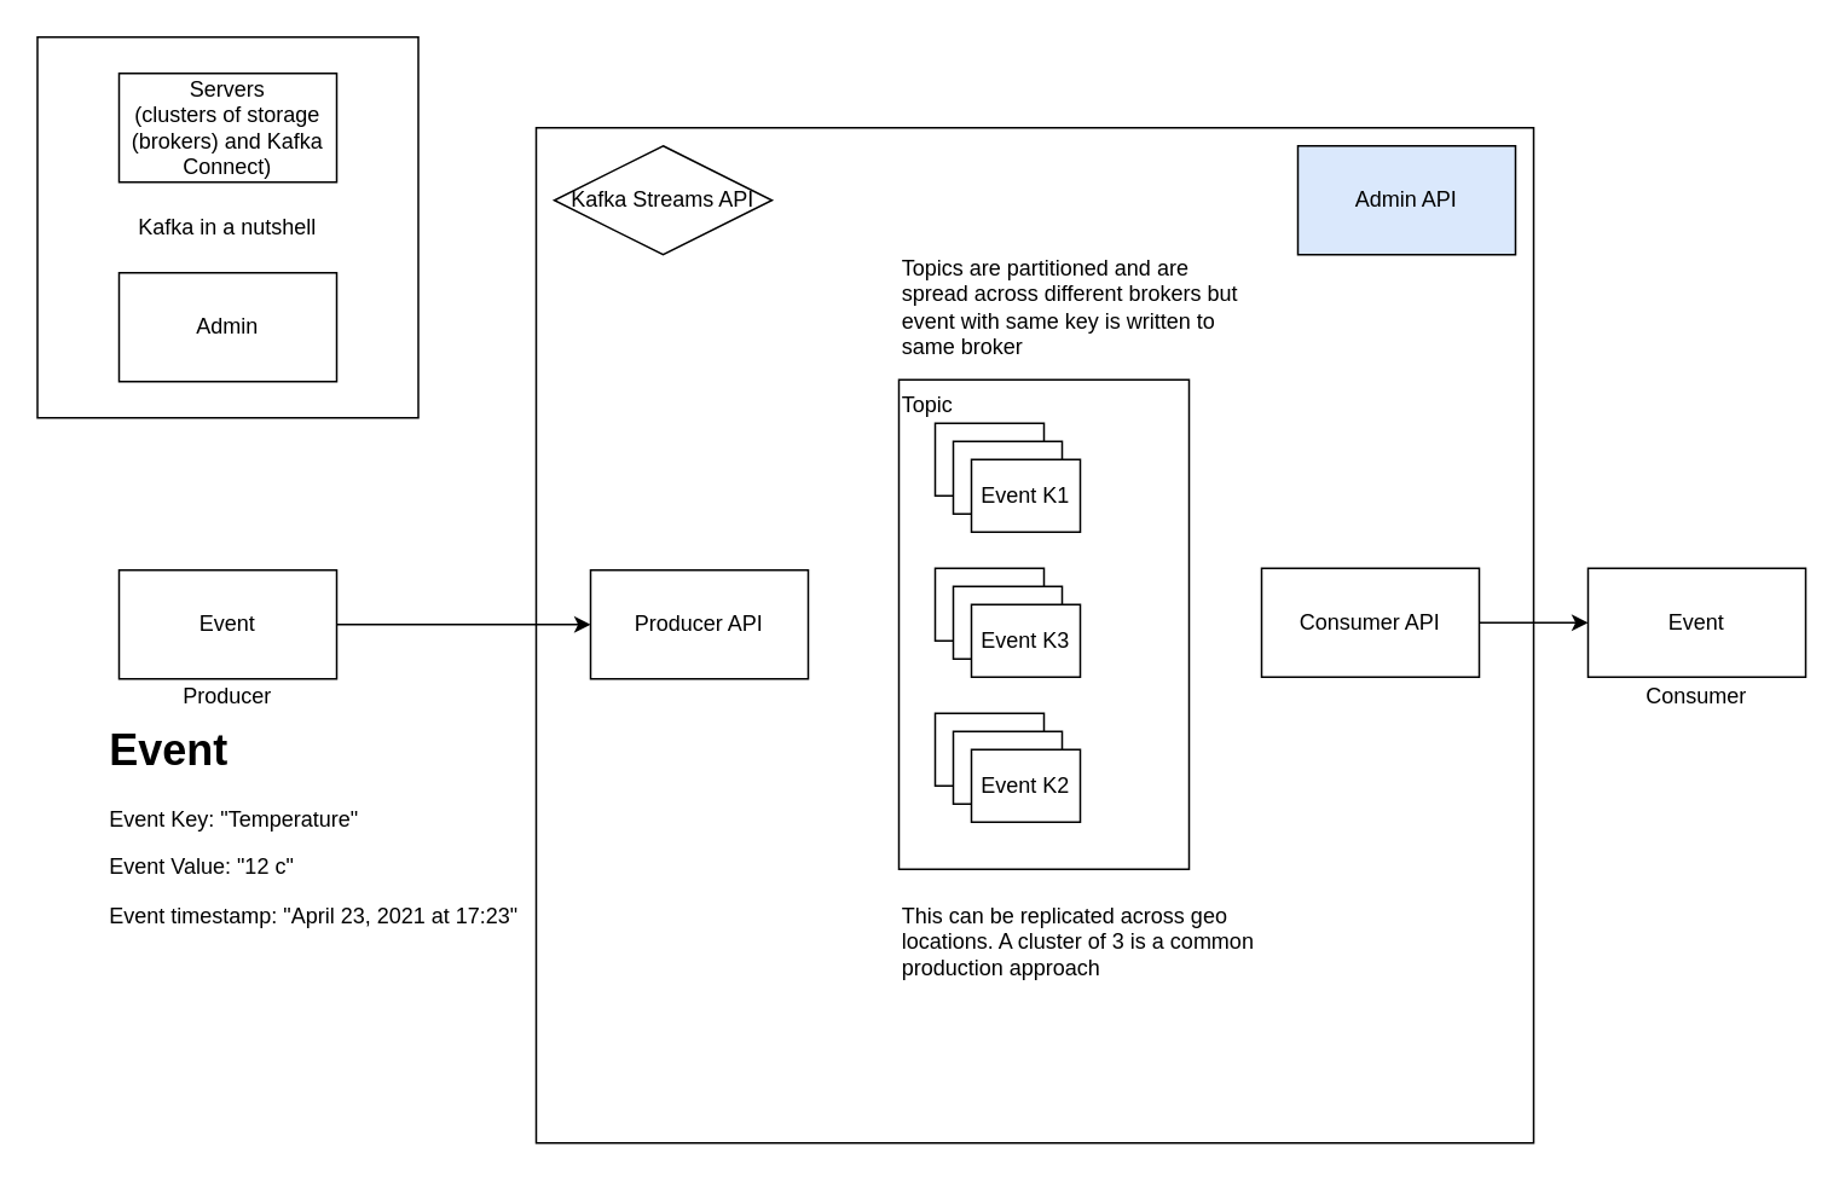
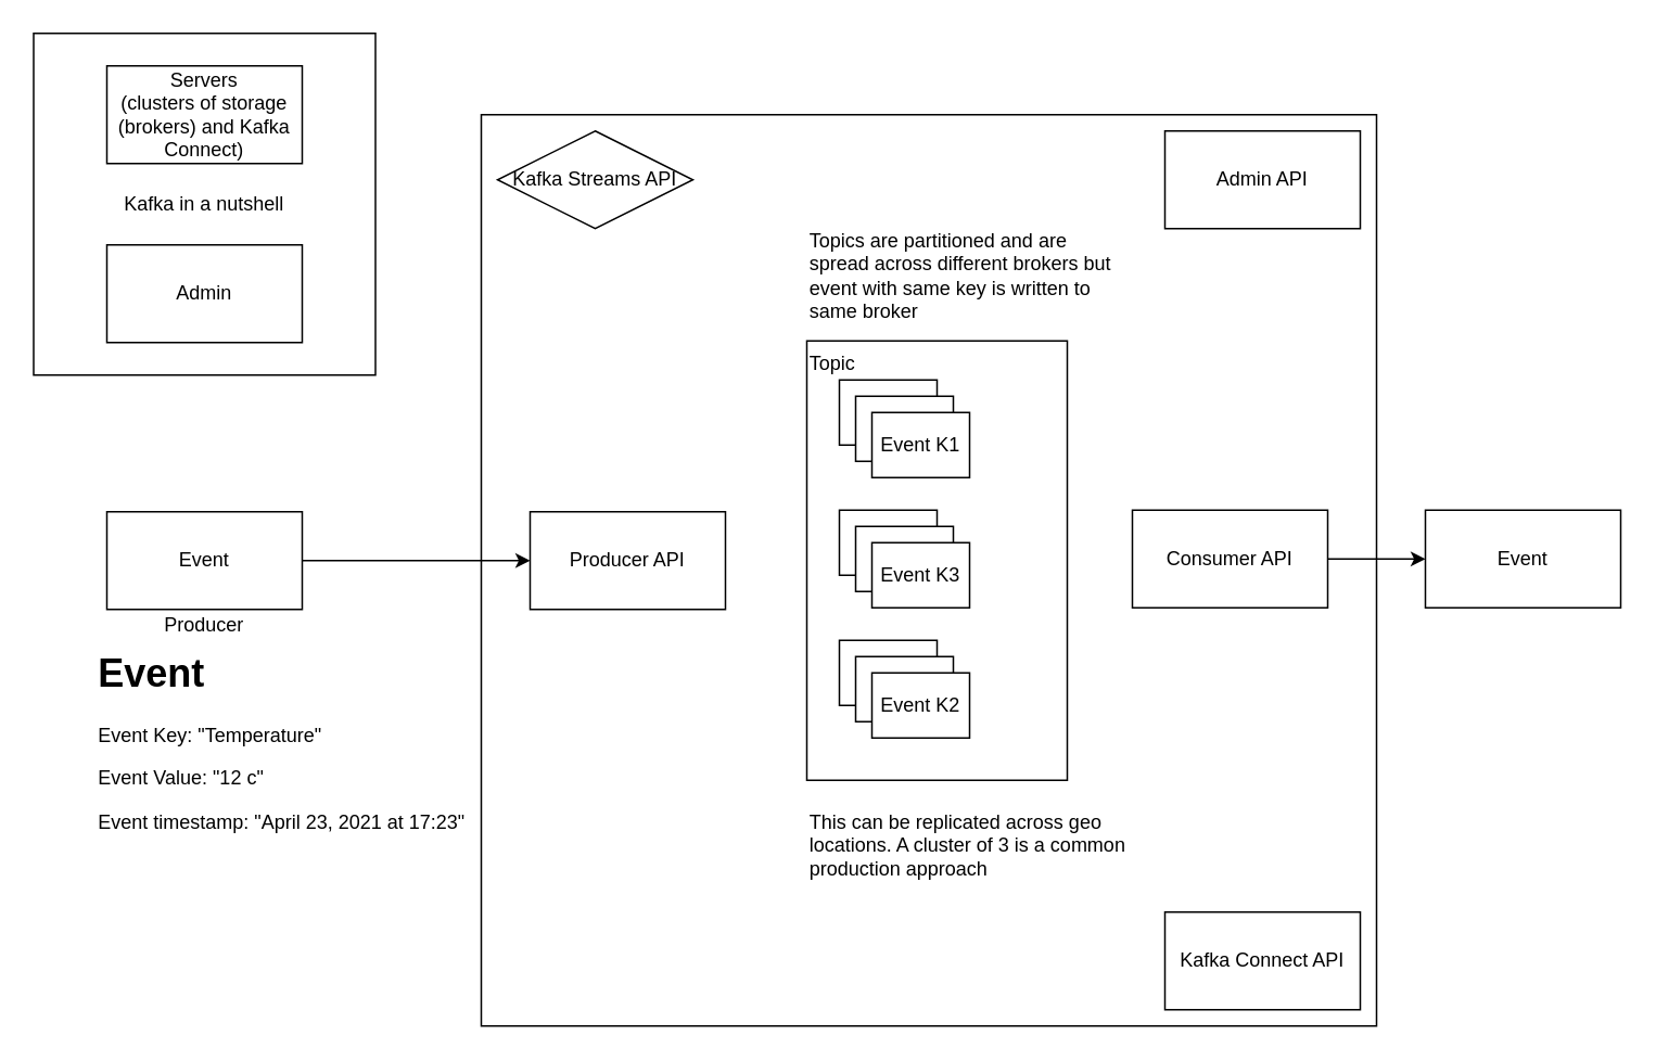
  <mxCell id="0" />
  <mxCell id="1" parent="0" />
  <mxCell id="2" value="" style="rounded=0;whiteSpace=wrap;html=1;align=left;" vertex="1" parent="1"><mxGeometry x="295" y="70" width="550" height="560" as="geometry" /></mxCell>
  <mxCell id="3" value="Topic" style="rounded=0;whiteSpace=wrap;html=1;align=left;verticalAlign=top;" vertex="1" parent="1"><mxGeometry x="495" y="209" width="160" height="270" as="geometry" /></mxCell>
  <mxCell id="4" value="Kafka in a nutshell" style="whiteSpace=wrap;html=1;aspect=fixed;" vertex="1" parent="1"><mxGeometry x="20" y="20" width="210" height="210" as="geometry" /></mxCell>
  <mxCell id="5" value="Servers&lt;br&gt;(clusters of storage (brokers) and Kafka Connect)" style="rounded=0;whiteSpace=wrap;html=1;" vertex="1" parent="1"><mxGeometry x="65" y="40" width="120" height="60" as="geometry" /></mxCell>
  <mxCell id="6" value="Admin" style="rounded=0;whiteSpace=wrap;html=1;" vertex="1" parent="1"><mxGeometry x="65" y="150" width="120" height="60" as="geometry" /></mxCell>
  <mxCell id="7" value="" style="edgeStyle=orthogonalEdgeStyle;rounded=0;orthogonalLoop=1;jettySize=auto;html=1;entryX=0;entryY=0.5;entryDx=0;entryDy=0;" edge="1" parent="1" source="8" target="28"><mxGeometry relative="1" as="geometry"><mxPoint x="365" y="344" as="targetPoint" /></mxGeometry></mxCell>
  <mxCell id="8" value="Event" style="rounded=0;whiteSpace=wrap;html=1;" vertex="1" parent="1"><mxGeometry x="65" y="314" width="120" height="60" as="geometry" /></mxCell>
  <mxCell id="9" value="Producer" style="text;html=1;strokeColor=none;fillColor=none;align=center;verticalAlign=middle;whiteSpace=wrap;rounded=0;" vertex="1" parent="1"><mxGeometry x="105" y="374" width="40" height="20" as="geometry" /></mxCell>
  <mxCell id="10" value="Event" style="rounded=0;whiteSpace=wrap;html=1;" vertex="1" parent="1"><mxGeometry x="875" y="313" width="120" height="60" as="geometry" /></mxCell>
- <mxCell id="11" value="Consumer" style="text;html=1;strokeColor=none;fillColor=none;align=center;verticalAlign=middle;whiteSpace=wrap;rounded=0;" vertex="1" parent="1"><mxGeometry x="915" y="374" width="40" height="20" as="geometry" /></mxCell>
  <mxCell id="12" value="&lt;h1&gt;Event&lt;/h1&gt;&lt;p&gt;Event Key: &quot;Temperature&quot;&lt;/p&gt;&lt;p&gt;Event Value: &quot;12 c&quot;&lt;/p&gt;&lt;p&gt;Event timestamp: &quot;April 23, 2021 at 17:23&quot;&lt;/p&gt;" style="text;html=1;strokeColor=none;fillColor=none;spacing=5;spacingTop=-20;whiteSpace=wrap;overflow=hidden;rounded=0;" vertex="1" parent="1"><mxGeometry x="55" y="394" width="250" height="126" as="geometry" /></mxCell>
  <mxCell id="13" value="" style="group" vertex="1" connectable="0" parent="1"><mxGeometry x="515" y="233" width="80" height="60" as="geometry" /></mxCell>
  <mxCell id="14" value="Event" style="rounded=0;whiteSpace=wrap;html=1;" vertex="1" parent="13"><mxGeometry width="60" height="40" as="geometry" /></mxCell>
  <mxCell id="15" value="Event" style="rounded=0;whiteSpace=wrap;html=1;" vertex="1" parent="13"><mxGeometry x="10" y="10" width="60" height="40" as="geometry" /></mxCell>
  <mxCell id="16" value="Event K1" style="rounded=0;whiteSpace=wrap;html=1;" vertex="1" parent="13"><mxGeometry x="20" y="20" width="60" height="40" as="geometry" /></mxCell>
  <mxCell id="17" value="" style="group" vertex="1" connectable="0" parent="1"><mxGeometry x="515" y="313" width="80" height="60" as="geometry" /></mxCell>
  <mxCell id="18" value="Event" style="rounded=0;whiteSpace=wrap;html=1;" vertex="1" parent="17"><mxGeometry width="60" height="40" as="geometry" /></mxCell>
  <mxCell id="19" value="Event" style="rounded=0;whiteSpace=wrap;html=1;" vertex="1" parent="17"><mxGeometry x="10" y="10" width="60" height="40" as="geometry" /></mxCell>
  <mxCell id="20" value="Event K3" style="rounded=0;whiteSpace=wrap;html=1;" vertex="1" parent="17"><mxGeometry x="20" y="20" width="60" height="40" as="geometry" /></mxCell>
  <mxCell id="21" value="" style="group" vertex="1" connectable="0" parent="1"><mxGeometry x="515" y="393" width="80" height="60" as="geometry" /></mxCell>
  <mxCell id="22" value="Event" style="rounded=0;whiteSpace=wrap;html=1;" vertex="1" parent="21"><mxGeometry width="60" height="40" as="geometry" /></mxCell>
  <mxCell id="23" value="Event" style="rounded=0;whiteSpace=wrap;html=1;" vertex="1" parent="21"><mxGeometry x="10" y="10" width="60" height="40" as="geometry" /></mxCell>
  <mxCell id="24" value="Event K2" style="rounded=0;whiteSpace=wrap;html=1;" vertex="1" parent="21"><mxGeometry x="20" y="20" width="60" height="40" as="geometry" /></mxCell>
  <mxCell id="25" value="Topics are partitioned and are spread across different brokers but event with same key is written to same broker" style="text;html=1;strokeColor=none;fillColor=none;align=left;verticalAlign=middle;whiteSpace=wrap;rounded=0;" vertex="1" parent="1"><mxGeometry x="495" y="159" width="200" height="20" as="geometry" /></mxCell>
  <mxCell id="26" value="This can be replicated across geo locations. A cluster of 3 is a common production approach" style="text;html=1;strokeColor=none;fillColor=none;align=left;verticalAlign=middle;whiteSpace=wrap;rounded=0;" vertex="1" parent="1"><mxGeometry x="495" y="509" width="200" height="20" as="geometry" /></mxCell>
- <mxCell id="27" value="Admin API" style="rounded=0;whiteSpace=wrap;html=1;align=center;verticalAlign=middle;fillColor=#dae8fc;" vertex="1" parent="1"><mxGeometry x="715" y="80" width="120" height="60" as="geometry" /></mxCell>
+ <mxCell id="27" value="Admin API" style="rounded=0;whiteSpace=wrap;html=1;align=center;verticalAlign=middle;" vertex="1" parent="1"><mxGeometry x="715" y="80" width="120" height="60" as="geometry" /></mxCell>
  <mxCell id="28" value="Producer API" style="rounded=0;whiteSpace=wrap;html=1;align=center;" vertex="1" parent="1"><mxGeometry x="325" y="314" width="120" height="60" as="geometry" /></mxCell>
  <mxCell id="29" value="" style="edgeStyle=orthogonalEdgeStyle;rounded=0;orthogonalLoop=1;jettySize=auto;html=1;" edge="1" parent="1" source="30"><mxGeometry relative="1" as="geometry"><mxPoint x="875" y="343" as="targetPoint" /></mxGeometry></mxCell>
  <mxCell id="30" value="Consumer API" style="rounded=0;whiteSpace=wrap;html=1;align=center;" vertex="1" parent="1"><mxGeometry x="695" y="313" width="120" height="60" as="geometry" /></mxCell>
  <mxCell id="31" value="Kafka Streams API" style="rhombus;whiteSpace=wrap;html=1;align=center;" vertex="1" parent="1"><mxGeometry x="305" y="80" width="120" height="60" as="geometry" /></mxCell>
+ <mxCell id="32" value="Kafka Connect API" style="rounded=0;whiteSpace=wrap;html=1;align=center;" vertex="1" parent="1"><mxGeometry x="715" y="560" width="120" height="60" as="geometry" /></mxCell>
